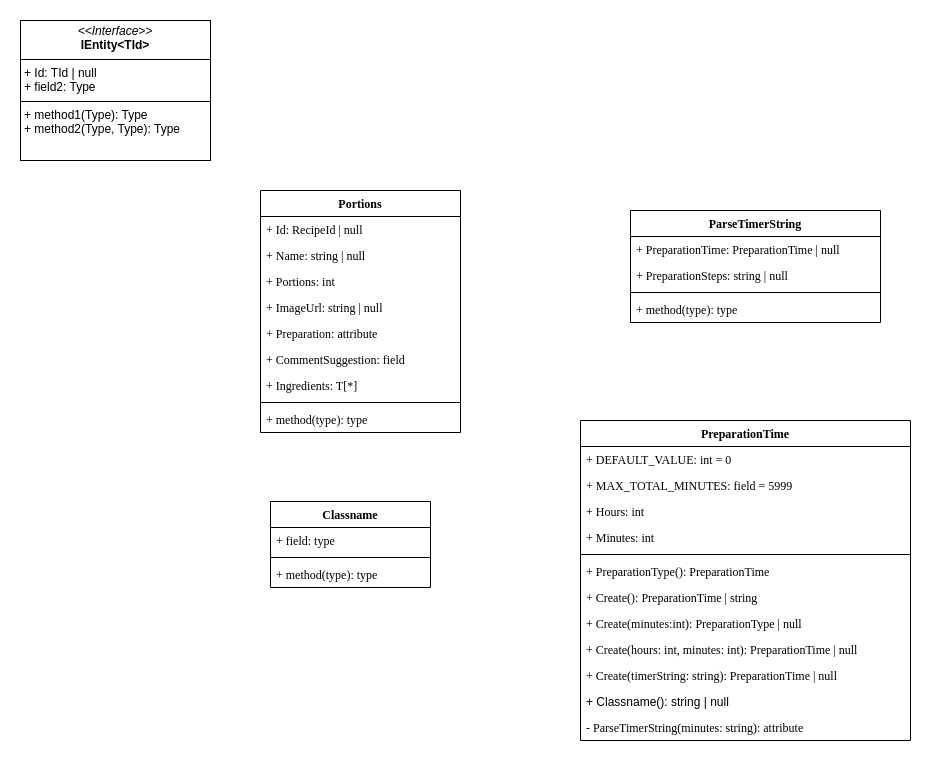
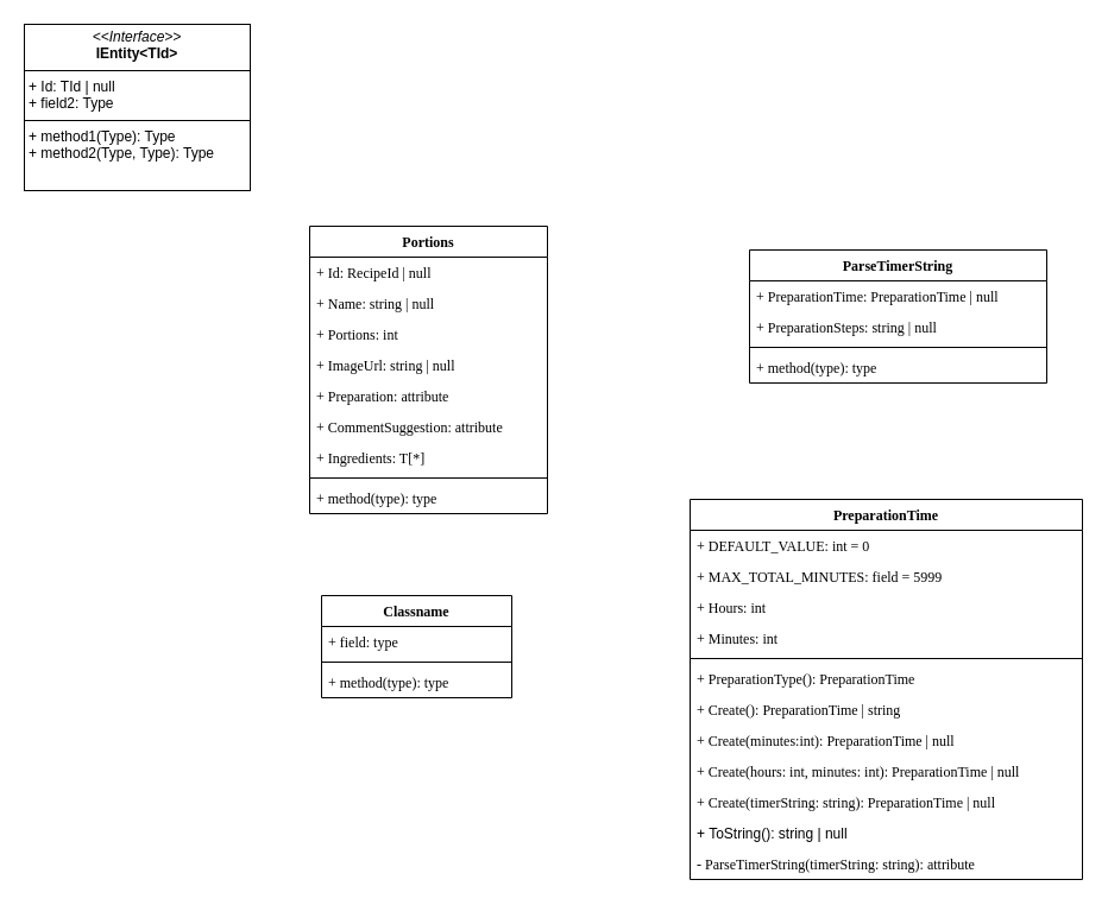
  <mxCell id="0" />
  <mxCell id="1" parent="0" />
  <mxCell id="2" value="Portions" style="swimlane;fontStyle=1;align=center;verticalAlign=top;childLayout=stackLayout;horizontal=1;startSize=26;horizontalStack=0;resizeParent=1;resizeParentMax=0;resizeLast=0;collapsible=1;marginBottom=0;whiteSpace=wrap;html=1;fontFamily=Fira Sans;fontSource=https%3A%2F%2Ffonts.googleapis.com%2Fcss%3Ffamily%3DFira%2BSans;" parent="1" vertex="1"><mxGeometry x="260" y="190" width="200" height="242" as="geometry"><mxRectangle x="90" y="60" width="80" height="30" as="alternateBounds" /></mxGeometry></mxCell>
  <mxCell id="3" value="+ Id: RecipeId | null" style="text;strokeColor=none;fillColor=none;align=left;verticalAlign=top;spacingLeft=4;spacingRight=4;overflow=hidden;rotatable=0;points=[[0,0.5],[1,0.5]];portConstraint=eastwest;whiteSpace=wrap;html=1;fontFamily=Fira Sans;fontSource=https%3A%2F%2Ffonts.googleapis.com%2Fcss%3Ffamily%3DFira%2BSans;" parent="2" vertex="1"><mxGeometry y="26" width="200" height="26" as="geometry" /></mxCell>
  <mxCell id="4" value="+ Name: string | null" style="text;strokeColor=none;fillColor=none;align=left;verticalAlign=top;spacingLeft=4;spacingRight=4;overflow=hidden;rotatable=0;points=[[0,0.5],[1,0.5]];portConstraint=eastwest;whiteSpace=wrap;html=1;fontFamily=Fira Sans;fontSource=https%3A%2F%2Ffonts.googleapis.com%2Fcss%3Ffamily%3DFira%2BSans;" parent="2" vertex="1"><mxGeometry y="52" width="200" height="26" as="geometry" /></mxCell>
  <mxCell id="5" value="+ Portions: int" style="text;strokeColor=none;fillColor=none;align=left;verticalAlign=top;spacingLeft=4;spacingRight=4;overflow=hidden;rotatable=0;points=[[0,0.5],[1,0.5]];portConstraint=eastwest;whiteSpace=wrap;html=1;fontFamily=Fira Sans;fontSource=https%3A%2F%2Ffonts.googleapis.com%2Fcss%3Ffamily%3DFira%2BSans;" parent="2" vertex="1"><mxGeometry y="78" width="200" height="26" as="geometry" /></mxCell>
  <mxCell id="6" value="+ ImageUrl: string | null" style="text;strokeColor=none;fillColor=none;align=left;verticalAlign=top;spacingLeft=4;spacingRight=4;overflow=hidden;rotatable=0;points=[[0,0.5],[1,0.5]];portConstraint=eastwest;whiteSpace=wrap;html=1;fontFamily=Fira Sans;fontSource=https%3A%2F%2Ffonts.googleapis.com%2Fcss%3Ffamily%3DFira%2BSans;" parent="2" vertex="1"><mxGeometry y="104" width="200" height="26" as="geometry" /></mxCell>
  <mxCell id="7" value="+ Preparation: attribute" style="text;strokeColor=none;fillColor=none;align=left;verticalAlign=top;spacingLeft=4;spacingRight=4;overflow=hidden;rotatable=0;points=[[0,0.5],[1,0.5]];portConstraint=eastwest;whiteSpace=wrap;html=1;fontFamily=Fira Sans;fontSource=https%3A%2F%2Ffonts.googleapis.com%2Fcss%3Ffamily%3DFira%2BSans;" parent="2" vertex="1"><mxGeometry y="130" width="200" height="26" as="geometry" /></mxCell>
- <mxCell id="8" value="+ CommentSuggestion: field" style="text;strokeColor=none;fillColor=none;align=left;verticalAlign=top;spacingLeft=4;spacingRight=4;overflow=hidden;rotatable=0;points=[[0,0.5],[1,0.5]];portConstraint=eastwest;whiteSpace=wrap;html=1;fontFamily=Fira Sans;fontSource=https%3A%2F%2Ffonts.googleapis.com%2Fcss%3Ffamily%3DFira%2BSans;" parent="2" vertex="1"><mxGeometry y="156" width="200" height="26" as="geometry" /></mxCell>
+ <mxCell id="8" value="+ CommentSuggestion: attribute" style="text;strokeColor=none;fillColor=none;align=left;verticalAlign=top;spacingLeft=4;spacingRight=4;overflow=hidden;rotatable=0;points=[[0,0.5],[1,0.5]];portConstraint=eastwest;whiteSpace=wrap;html=1;fontFamily=Fira Sans;fontSource=https%3A%2F%2Ffonts.googleapis.com%2Fcss%3Ffamily%3DFira%2BSans;" parent="2" vertex="1"><mxGeometry y="156" width="200" height="26" as="geometry" /></mxCell>
  <mxCell id="9" value="+ Ingredients: T[*]" style="text;strokeColor=none;fillColor=none;align=left;verticalAlign=top;spacingLeft=4;spacingRight=4;overflow=hidden;rotatable=0;points=[[0,0.5],[1,0.5]];portConstraint=eastwest;whiteSpace=wrap;html=1;fontFamily=Fira Sans;fontSource=https%3A%2F%2Ffonts.googleapis.com%2Fcss%3Ffamily%3DFira%2BSans;" parent="2" vertex="1"><mxGeometry y="182" width="200" height="26" as="geometry" /></mxCell>
  <mxCell id="10" value="" style="line;strokeWidth=1;fillColor=none;align=left;verticalAlign=middle;spacingTop=-1;spacingLeft=3;spacingRight=3;rotatable=0;labelPosition=right;points=[];portConstraint=eastwest;strokeColor=inherit;fontFamily=Fira Sans;fontSource=https%3A%2F%2Ffonts.googleapis.com%2Fcss%3Ffamily%3DFira%2BSans;" parent="2" vertex="1"><mxGeometry y="208" width="200" height="8" as="geometry" /></mxCell>
  <mxCell id="11" value="+ method(type): type" style="text;strokeColor=none;fillColor=none;align=left;verticalAlign=top;spacingLeft=4;spacingRight=4;overflow=hidden;rotatable=0;points=[[0,0.5],[1,0.5]];portConstraint=eastwest;whiteSpace=wrap;html=1;fontFamily=Fira Sans;fontSource=https%3A%2F%2Ffonts.googleapis.com%2Fcss%3Ffamily%3DFira%2BSans;" parent="2" vertex="1"><mxGeometry y="216" width="200" height="26" as="geometry" /></mxCell>
  <mxCell id="12" value="ParseTimerString" style="swimlane;fontStyle=1;align=center;verticalAlign=top;childLayout=stackLayout;horizontal=1;startSize=26;horizontalStack=0;resizeParent=1;resizeParentMax=0;resizeLast=0;collapsible=1;marginBottom=0;whiteSpace=wrap;html=1;fontFamily=Fira Sans;fontSource=https%3A%2F%2Ffonts.googleapis.com%2Fcss%3Ffamily%3DFira%2BSans;" parent="1" vertex="1"><mxGeometry x="630" y="210" width="250" height="112" as="geometry" /></mxCell>
  <mxCell id="13" value="+ PreparationTime: PreparationTime | null" style="text;strokeColor=none;fillColor=none;align=left;verticalAlign=top;spacingLeft=4;spacingRight=4;overflow=hidden;rotatable=0;points=[[0,0.5],[1,0.5]];portConstraint=eastwest;whiteSpace=wrap;html=1;fontFamily=Fira Sans;fontSource=https%3A%2F%2Ffonts.googleapis.com%2Fcss%3Ffamily%3DFira%2BSans;" parent="12" vertex="1"><mxGeometry y="26" width="250" height="26" as="geometry" /></mxCell>
  <mxCell id="14" value="+ PreparationSteps: string | null" style="text;strokeColor=none;fillColor=none;align=left;verticalAlign=top;spacingLeft=4;spacingRight=4;overflow=hidden;rotatable=0;points=[[0,0.5],[1,0.5]];portConstraint=eastwest;whiteSpace=wrap;html=1;fontFamily=Fira Sans;fontSource=https%3A%2F%2Ffonts.googleapis.com%2Fcss%3Ffamily%3DFira%2BSans;" parent="12" vertex="1"><mxGeometry y="52" width="250" height="26" as="geometry" /></mxCell>
  <mxCell id="15" value="" style="line;strokeWidth=1;fillColor=none;align=left;verticalAlign=middle;spacingTop=-1;spacingLeft=3;spacingRight=3;rotatable=0;labelPosition=right;points=[];portConstraint=eastwest;strokeColor=inherit;fontFamily=Fira Sans;fontSource=https%3A%2F%2Ffonts.googleapis.com%2Fcss%3Ffamily%3DFira%2BSans;" parent="12" vertex="1"><mxGeometry y="78" width="250" height="8" as="geometry" /></mxCell>
  <mxCell id="16" value="+ method(type): type" style="text;strokeColor=none;fillColor=none;align=left;verticalAlign=top;spacingLeft=4;spacingRight=4;overflow=hidden;rotatable=0;points=[[0,0.5],[1,0.5]];portConstraint=eastwest;whiteSpace=wrap;html=1;fontFamily=Fira Sans;fontSource=https%3A%2F%2Ffonts.googleapis.com%2Fcss%3Ffamily%3DFira%2BSans;" parent="12" vertex="1"><mxGeometry y="86" width="250" height="26" as="geometry" /></mxCell>
  <mxCell id="17" value="PreparationTime" style="swimlane;fontStyle=1;align=center;verticalAlign=top;childLayout=stackLayout;horizontal=1;startSize=26;horizontalStack=0;resizeParent=1;resizeParentMax=0;resizeLast=0;collapsible=1;marginBottom=0;whiteSpace=wrap;html=1;fontFamily=Fira Sans;fontSource=https%3A%2F%2Ffonts.googleapis.com%2Fcss%3Ffamily%3DFira%2BSans;" parent="1" vertex="1"><mxGeometry x="580" y="420" width="330" height="320" as="geometry" /></mxCell>
  <mxCell id="18" value="+ DEFAULT_VALUE: int = 0" style="text;strokeColor=none;fillColor=none;align=left;verticalAlign=top;spacingLeft=4;spacingRight=4;overflow=hidden;rotatable=0;points=[[0,0.5],[1,0.5]];portConstraint=eastwest;whiteSpace=wrap;html=1;fontFamily=Fira Sans;fontSource=https%3A%2F%2Ffonts.googleapis.com%2Fcss%3Ffamily%3DFira%2BSans;" parent="17" vertex="1"><mxGeometry y="26" width="330" height="26" as="geometry" /></mxCell>
  <mxCell id="19" value="+ MAX_TOTAL_MINUTES: field = 5999" style="text;strokeColor=none;fillColor=none;align=left;verticalAlign=top;spacingLeft=4;spacingRight=4;overflow=hidden;rotatable=0;points=[[0,0.5],[1,0.5]];portConstraint=eastwest;whiteSpace=wrap;html=1;fontFamily=Fira Sans;fontSource=https%3A%2F%2Ffonts.googleapis.com%2Fcss%3Ffamily%3DFira%2BSans;" parent="17" vertex="1"><mxGeometry y="52" width="330" height="26" as="geometry" /></mxCell>
  <mxCell id="20" value="+ Hours: int" style="text;strokeColor=none;fillColor=none;align=left;verticalAlign=top;spacingLeft=4;spacingRight=4;overflow=hidden;rotatable=0;points=[[0,0.5],[1,0.5]];portConstraint=eastwest;whiteSpace=wrap;html=1;fontFamily=Fira Sans;fontSource=https%3A%2F%2Ffonts.googleapis.com%2Fcss%3Ffamily%3DFira%2BSans;" parent="17" vertex="1"><mxGeometry y="78" width="330" height="26" as="geometry" /></mxCell>
  <mxCell id="21" value="+ Minutes: int" style="text;strokeColor=none;fillColor=none;align=left;verticalAlign=top;spacingLeft=4;spacingRight=4;overflow=hidden;rotatable=0;points=[[0,0.5],[1,0.5]];portConstraint=eastwest;whiteSpace=wrap;html=1;fontFamily=Fira Sans;fontSource=https%3A%2F%2Ffonts.googleapis.com%2Fcss%3Ffamily%3DFira%2BSans;" parent="17" vertex="1"><mxGeometry y="104" width="330" height="26" as="geometry" /></mxCell>
  <mxCell id="22" value="" style="line;strokeWidth=1;fillColor=none;align=left;verticalAlign=middle;spacingTop=-1;spacingLeft=3;spacingRight=3;rotatable=0;labelPosition=right;points=[];portConstraint=eastwest;strokeColor=inherit;fontFamily=Fira Sans;fontSource=https%3A%2F%2Ffonts.googleapis.com%2Fcss%3Ffamily%3DFira%2BSans;" parent="17" vertex="1"><mxGeometry y="130" width="330" height="8" as="geometry" /></mxCell>
  <mxCell id="23" value="+ PreparationType(): PreparationTime" style="text;strokeColor=none;fillColor=none;align=left;verticalAlign=top;spacingLeft=4;spacingRight=4;overflow=hidden;rotatable=0;points=[[0,0.5],[1,0.5]];portConstraint=eastwest;whiteSpace=wrap;html=1;fontFamily=Fira Sans;fontSource=https%3A%2F%2Ffonts.googleapis.com%2Fcss%3Ffamily%3DFira%2BSans;" parent="17" vertex="1"><mxGeometry y="138" width="330" height="26" as="geometry" /></mxCell>
  <mxCell id="24" value="+ Create(): PreparationTime | string" style="text;strokeColor=none;fillColor=none;align=left;verticalAlign=top;spacingLeft=4;spacingRight=4;overflow=hidden;rotatable=0;points=[[0,0.5],[1,0.5]];portConstraint=eastwest;whiteSpace=wrap;html=1;fontFamily=Fira Sans;fontSource=https%3A%2F%2Ffonts.googleapis.com%2Fcss%3Ffamily%3DFira%2BSans;" vertex="1" parent="17"><mxGeometry y="164" width="330" height="26" as="geometry" /></mxCell>
- <mxCell id="25" value="+ Create(minutes:int): PreparationType | null" style="text;strokeColor=none;fillColor=none;align=left;verticalAlign=top;spacingLeft=4;spacingRight=4;overflow=hidden;rotatable=0;points=[[0,0.5],[1,0.5]];portConstraint=eastwest;whiteSpace=wrap;html=1;fontFamily=Fira Sans;fontSource=https%3A%2F%2Ffonts.googleapis.com%2Fcss%3Ffamily%3DFira%2BSans;" vertex="1" parent="17"><mxGeometry y="190" width="330" height="26" as="geometry" /></mxCell>
+ <mxCell id="25" value="+ Create(minutes:int): PreparationTime | null" style="text;strokeColor=none;fillColor=none;align=left;verticalAlign=top;spacingLeft=4;spacingRight=4;overflow=hidden;rotatable=0;points=[[0,0.5],[1,0.5]];portConstraint=eastwest;whiteSpace=wrap;html=1;fontFamily=Fira Sans;fontSource=https%3A%2F%2Ffonts.googleapis.com%2Fcss%3Ffamily%3DFira%2BSans;" vertex="1" parent="17"><mxGeometry y="190" width="330" height="26" as="geometry" /></mxCell>
  <mxCell id="26" value="+ Create(hours: int, minutes: int): PreparationTime | null" style="text;strokeColor=none;fillColor=none;align=left;verticalAlign=top;spacingLeft=4;spacingRight=4;overflow=hidden;rotatable=0;points=[[0,0.5],[1,0.5]];portConstraint=eastwest;whiteSpace=wrap;html=1;fontFamily=Fira Sans;fontSource=https%3A%2F%2Ffonts.googleapis.com%2Fcss%3Ffamily%3DFira%2BSans;" vertex="1" parent="17"><mxGeometry y="216" width="330" height="26" as="geometry" /></mxCell>
  <mxCell id="27" value="+ Create(timerString: string): PreparationTime | null" style="text;strokeColor=none;fillColor=none;align=left;verticalAlign=top;spacingLeft=4;spacingRight=4;overflow=hidden;rotatable=0;points=[[0,0.5],[1,0.5]];portConstraint=eastwest;whiteSpace=wrap;html=1;fontFamily=Fira Sans;fontSource=https%3A%2F%2Ffonts.googleapis.com%2Fcss%3Ffamily%3DFira%2BSans;" vertex="1" parent="17"><mxGeometry y="242" width="330" height="26" as="geometry" /></mxCell>
- <mxCell id="28" value="+ Classname(): string | null" style="text;strokeColor=none;fillColor=none;align=left;verticalAlign=top;spacingLeft=4;spacingRight=4;overflow=hidden;rotatable=0;points=[[0,0.5],[1,0.5]];portConstraint=eastwest;whiteSpace=wrap;html=1;" vertex="1" parent="17"><mxGeometry y="268" width="330" height="26" as="geometry" /></mxCell>
- <mxCell id="29" value="- ParseTimerString(minutes: string): attribute" style="text;strokeColor=none;fillColor=none;align=left;verticalAlign=top;spacingLeft=4;spacingRight=4;overflow=hidden;rotatable=0;points=[[0,0.5],[1,0.5]];portConstraint=eastwest;whiteSpace=wrap;html=1;fontFamily=Fira Sans;fontSource=https%3A%2F%2Ffonts.googleapis.com%2Fcss%3Ffamily%3DFira%2BSans;" vertex="1" parent="17"><mxGeometry y="294" width="330" height="26" as="geometry" /></mxCell>
+ <mxCell id="28" value="+ ToString(): string | null" style="text;strokeColor=none;fillColor=none;align=left;verticalAlign=top;spacingLeft=4;spacingRight=4;overflow=hidden;rotatable=0;points=[[0,0.5],[1,0.5]];portConstraint=eastwest;whiteSpace=wrap;html=1;" vertex="1" parent="17"><mxGeometry y="268" width="330" height="26" as="geometry" /></mxCell>
+ <mxCell id="29" value="- ParseTimerString(timerString: string): attribute" style="text;strokeColor=none;fillColor=none;align=left;verticalAlign=top;spacingLeft=4;spacingRight=4;overflow=hidden;rotatable=0;points=[[0,0.5],[1,0.5]];portConstraint=eastwest;whiteSpace=wrap;html=1;fontFamily=Fira Sans;fontSource=https%3A%2F%2Ffonts.googleapis.com%2Fcss%3Ffamily%3DFira%2BSans;" vertex="1" parent="17"><mxGeometry y="294" width="330" height="26" as="geometry" /></mxCell>
  <mxCell id="30" value="Classname" style="swimlane;fontStyle=1;align=center;verticalAlign=top;childLayout=stackLayout;horizontal=1;startSize=26;horizontalStack=0;resizeParent=1;resizeParentMax=0;resizeLast=0;collapsible=1;marginBottom=0;whiteSpace=wrap;html=1;fontFamily=Fira Sans;fontSource=https%3A%2F%2Ffonts.googleapis.com%2Fcss%3Ffamily%3DFira%2BSans;" vertex="1" parent="1"><mxGeometry x="270" y="501" width="160" height="86" as="geometry" /></mxCell>
  <mxCell id="31" value="+ field: type" style="text;strokeColor=none;fillColor=none;align=left;verticalAlign=top;spacingLeft=4;spacingRight=4;overflow=hidden;rotatable=0;points=[[0,0.5],[1,0.5]];portConstraint=eastwest;whiteSpace=wrap;html=1;fontFamily=Fira Sans;fontSource=https%3A%2F%2Ffonts.googleapis.com%2Fcss%3Ffamily%3DFira%2BSans;" vertex="1" parent="30"><mxGeometry y="26" width="160" height="26" as="geometry" /></mxCell>
  <mxCell id="32" value="" style="line;strokeWidth=1;fillColor=none;align=left;verticalAlign=middle;spacingTop=-1;spacingLeft=3;spacingRight=3;rotatable=0;labelPosition=right;points=[];portConstraint=eastwest;strokeColor=inherit;fontFamily=Fira Sans;fontSource=https%3A%2F%2Ffonts.googleapis.com%2Fcss%3Ffamily%3DFira%2BSans;" vertex="1" parent="30"><mxGeometry y="52" width="160" height="8" as="geometry" /></mxCell>
  <mxCell id="33" value="+ method(type): type" style="text;strokeColor=none;fillColor=none;align=left;verticalAlign=top;spacingLeft=4;spacingRight=4;overflow=hidden;rotatable=0;points=[[0,0.5],[1,0.5]];portConstraint=eastwest;whiteSpace=wrap;html=1;fontFamily=Fira Sans;fontSource=https%3A%2F%2Ffonts.googleapis.com%2Fcss%3Ffamily%3DFira%2BSans;" vertex="1" parent="30"><mxGeometry y="60" width="160" height="26" as="geometry" /></mxCell>
  <mxCell id="34" value="&lt;p style=&quot;margin:0px;margin-top:4px;text-align:center;&quot;&gt;&lt;i&gt;&amp;lt;&amp;lt;Interface&amp;gt;&amp;gt;&lt;/i&gt;&lt;br&gt;&lt;b&gt;IEntity&amp;lt;TId&amp;gt;&lt;/b&gt;&lt;/p&gt;&lt;hr size=&quot;1&quot; style=&quot;border-style:solid;&quot;&gt;&lt;p style=&quot;margin:0px;margin-left:4px;&quot;&gt;+ Id: TId | null&lt;br&gt;+ field2: Type&lt;/p&gt;&lt;hr size=&quot;1&quot; style=&quot;border-style:solid;&quot;&gt;&lt;p style=&quot;margin:0px;margin-left:4px;&quot;&gt;+ method1(Type): Type&lt;br&gt;+ method2(Type, Type): Type&lt;/p&gt;" style="verticalAlign=top;align=left;overflow=fill;html=1;whiteSpace=wrap;" vertex="1" parent="1"><mxGeometry x="20" y="20" width="190" height="140" as="geometry" /></mxCell>
